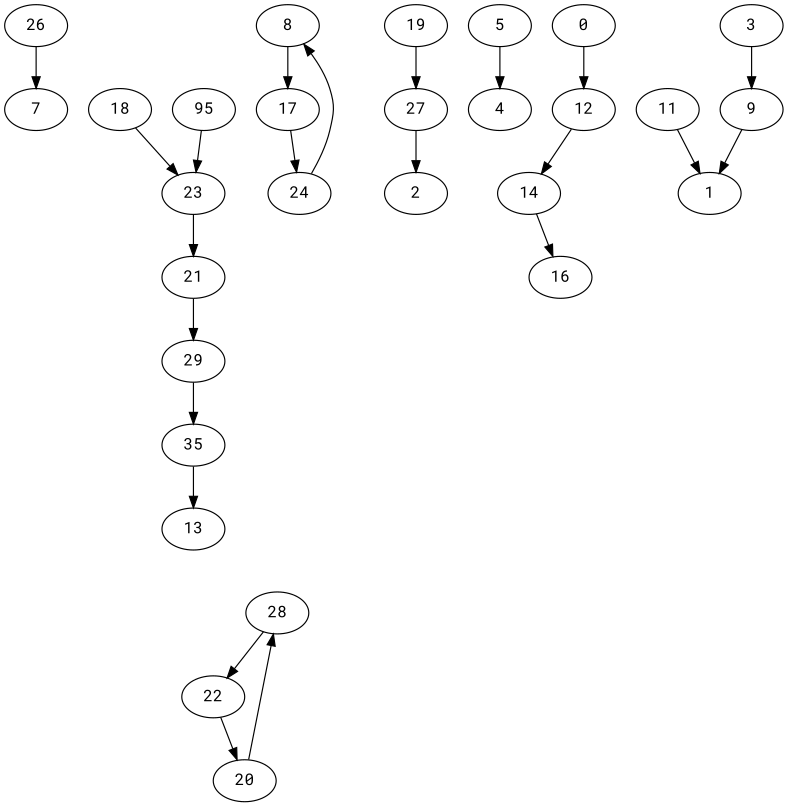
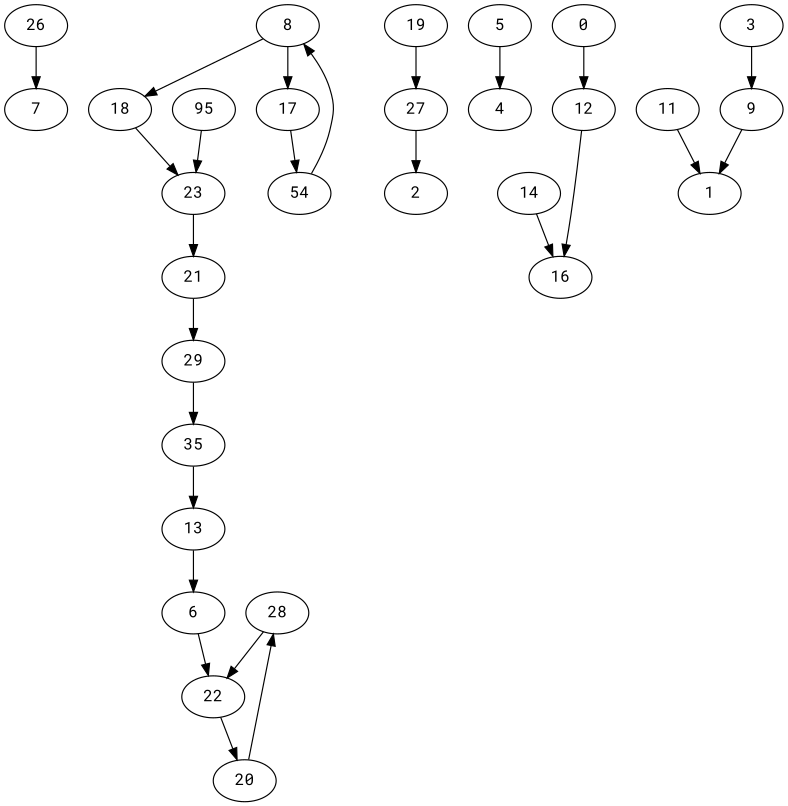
  digraph {
    fontname="Roboto Mono"
    node [fontname="Roboto Mono"]
    edge [fontname="Roboto Mono"]
    26
    7
    28
    22
    20
+   6
    13
    n8 [label=35]
    29
    21
    23
    18
    8
    17
-   24
+   24 [label=54]
    27
    2
    19
    5
    4
    14
    16
    12
    0
    11
    1
    9
    3
    n29 [label=95]
    26 -> 7
    28 -> 22
    22 -> 20
    20 -> 28
+   6 -> 22
+   13 -> 6
    n8 -> 13
    29 -> n8
    21 -> 29
    23 -> 21
    18 -> 23
+   8 -> 18
    8 -> 17
    17 -> 24
    24 -> 8
    27 -> 2
    19 -> 27
    5 -> 4
    14 -> 16
-   12 -> 14
+   12 -> 16
    0 -> 12
    11 -> 1
    9 -> 1
    3 -> 9
    n29 -> 23
  }
